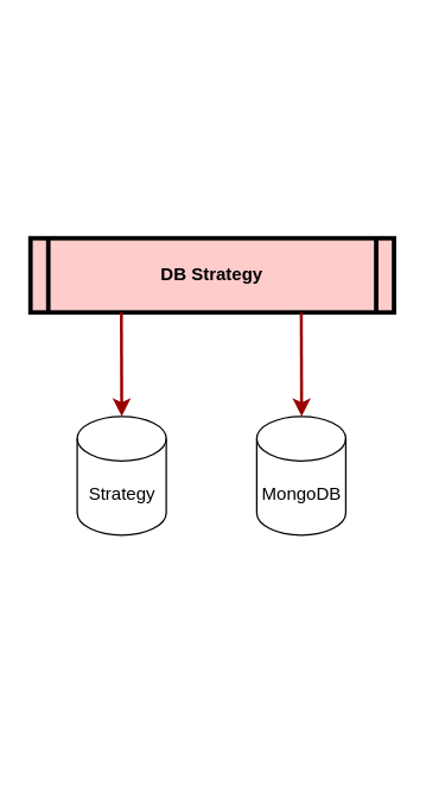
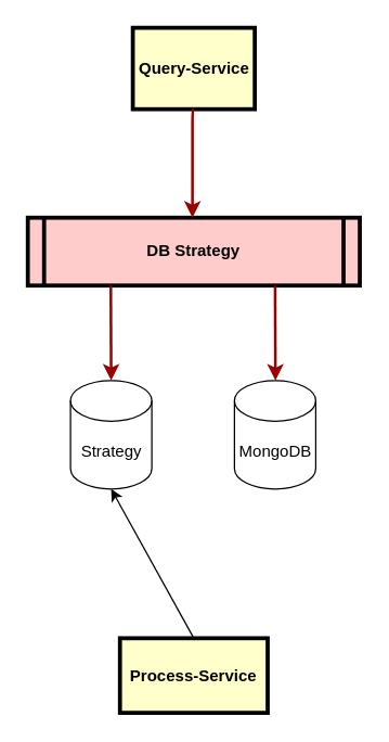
  <mxCell id="0" />
  <mxCell id="1" parent="0" />
  <mxCell id="2" value="Strategy" style="shape=cylinder3;whiteSpace=wrap;html=1;boundedLbl=1;backgroundOutline=1;size=15;direction=east;" vertex="1" parent="1"><mxGeometry x="51.5" y="280" width="60" height="80" as="geometry" /></mxCell>
+ <mxCell id="3" value="Query-Service" style="whiteSpace=wrap;align=center;verticalAlign=middle;fontStyle=1;strokeWidth=3;fillColor=#FFFFCC;direction=east;" vertex="1" parent="1"><mxGeometry x="97.5" y="20" width="90" height="60" as="geometry" /></mxCell>
  <mxCell id="4" value="DB Strategy" style="shape=process;whiteSpace=wrap;align=center;verticalAlign=middle;size=0.048;fontStyle=1;strokeWidth=3;fillColor=#FFCCCC;direction=east;" vertex="1" parent="1"><mxGeometry x="20" y="160" width="245" height="50" as="geometry" /></mxCell>
  <mxCell id="5" value="MongoDB" style="shape=cylinder3;whiteSpace=wrap;html=1;boundedLbl=1;backgroundOutline=1;size=15;direction=east;" vertex="1" parent="1"><mxGeometry x="172.5" y="280" width="60" height="80" as="geometry" /></mxCell>
+ <mxCell id="6" value="" style="edgeStyle=elbowEdgeStyle;elbow=horizontal;strokeColor=#990000;strokeWidth=2;exitX=0.5;exitY=1;exitDx=0;exitDy=0;" edge="1" parent="1" source="3" target="4"><mxGeometry width="100" height="100" relative="1" as="geometry"><mxPoint x="393" y="27.5" as="sourcePoint" /><mxPoint x="201.5" y="100" as="targetPoint" /><Array as="points"><mxPoint x="141.5" y="100" /></Array></mxGeometry></mxCell>
  <mxCell id="7" value="" style="edgeStyle=elbowEdgeStyle;elbow=horizontal;exitX=0.25;exitY=1;strokeColor=#990000;strokeWidth=2;exitDx=0;exitDy=0;entryX=0.5;entryY=0;entryDx=0;entryDy=0;entryPerimeter=0;" edge="1" parent="1" source="4" target="2"><mxGeometry width="100" height="100" relative="1" as="geometry"><mxPoint x="152.5" y="80" as="sourcePoint" /><mxPoint x="151.5" y="170" as="targetPoint" /><Array as="points"><mxPoint x="81.5" y="230" /></Array></mxGeometry></mxCell>
  <mxCell id="8" value="" style="edgeStyle=elbowEdgeStyle;elbow=horizontal;exitX=0.25;exitY=1;strokeColor=#990000;strokeWidth=2;exitDx=0;exitDy=0;entryX=0.5;entryY=0;entryDx=0;entryDy=0;entryPerimeter=0;" edge="1" parent="1"><mxGeometry width="100" height="100" relative="1" as="geometry"><mxPoint x="202.5" y="210" as="sourcePoint" /><mxPoint x="202.75" y="280" as="targetPoint" /><Array as="points"><mxPoint x="202.75" y="230" /></Array></mxGeometry></mxCell>
+ <mxCell id="9" value="Process-Service" style="whiteSpace=wrap;align=center;verticalAlign=middle;fontStyle=1;strokeWidth=3;fillColor=#FFFFCC;direction=east;" vertex="1" parent="1"><mxGeometry x="88" y="470" width="109" height="55" as="geometry" /></mxCell>
+ <mxCell id="10" value="" style="endArrow=classic;html=1;entryX=0.5;entryY=1;entryDx=0;entryDy=0;exitX=0.5;exitY=0;exitDx=0;exitDy=0;entryPerimeter=0;" edge="1" parent="1" source="9" target="2"><mxGeometry width="50" height="50" relative="1" as="geometry"><mxPoint x="321.5" y="400" as="sourcePoint" /><mxPoint x="371.5" y="350" as="targetPoint" /></mxGeometry></mxCell>
